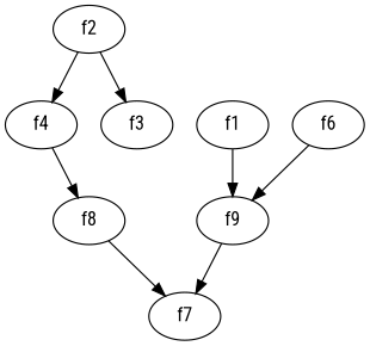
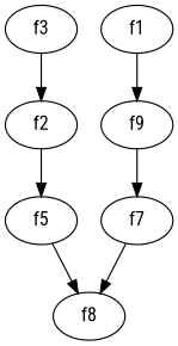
  strict digraph {
    fontname="Roboto Condensed"
    node [fontname="Roboto Condensed"]
    edge [fontname="Roboto Condensed" weight=2]
    n1 [label=f9]
    f1
    f7
    f2
-   f4
+   f4 [label=f5]
    f8
    f3
-   f6
    n1 -> f7
    f1 -> n1
    f2 -> f4
    f4 -> f8
-   f8 -> f7
-   f2 -> f3
-   f6 -> n1
+   f7 -> f8
+   f3 -> f2
  }
